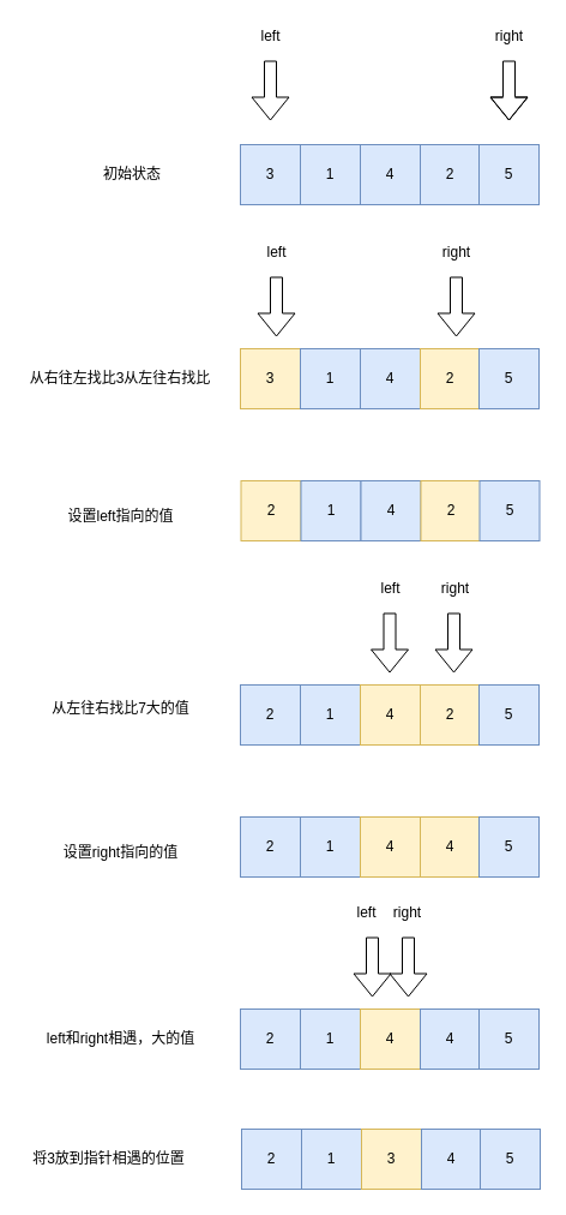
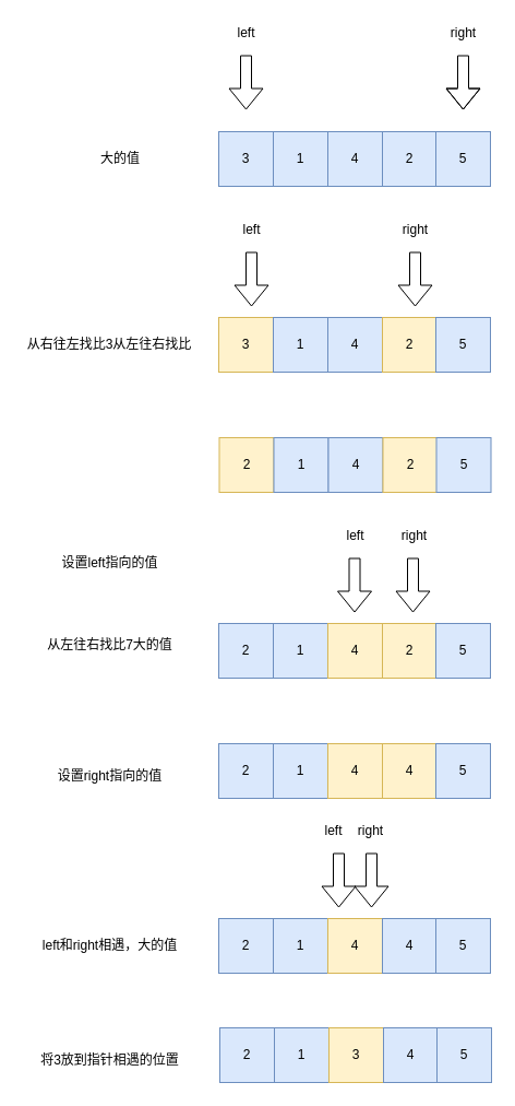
  <mxCell id="0" />
  <mxCell id="1" parent="0" />
  <mxCell id="2" value="3" style="rounded=0;whiteSpace=wrap;html=1;fillColor=#fff2cc;strokeColor=#d6b656;" vertex="1" parent="1"><mxGeometry x="200" y="290" width="50" height="50" as="geometry" /></mxCell>
  <mxCell id="3" value="1" style="rounded=0;whiteSpace=wrap;html=1;fillColor=#dae8fc;strokeColor=#6c8ebf;" vertex="1" parent="1"><mxGeometry x="250" y="290" width="50" height="50" as="geometry" /></mxCell>
  <mxCell id="4" value="4" style="rounded=0;whiteSpace=wrap;html=1;fillColor=#dae8fc;strokeColor=#6c8ebf;" vertex="1" parent="1"><mxGeometry x="300" y="290" width="50" height="50" as="geometry" /></mxCell>
  <mxCell id="5" value="2" style="rounded=0;whiteSpace=wrap;html=1;fillColor=#fff2cc;strokeColor=#d6b656;" vertex="1" parent="1"><mxGeometry x="350" y="290" width="50" height="50" as="geometry" /></mxCell>
  <mxCell id="6" value="5" style="rounded=0;whiteSpace=wrap;html=1;fillColor=#dae8fc;strokeColor=#6c8ebf;" vertex="1" parent="1"><mxGeometry x="399" y="290" width="50" height="50" as="geometry" /></mxCell>
  <mxCell id="7" value="" style="shape=flexArrow;endArrow=classic;html=1;" edge="1" parent="1"><mxGeometry width="50" height="50" relative="1" as="geometry"><mxPoint x="230" y="230" as="sourcePoint" /><mxPoint x="230" y="280" as="targetPoint" /></mxGeometry></mxCell>
  <mxCell id="8" value="" style="shape=flexArrow;endArrow=classic;html=1;" edge="1" parent="1"><mxGeometry width="50" height="50" relative="1" as="geometry"><mxPoint x="380" y="230" as="sourcePoint" /><mxPoint x="380" y="280" as="targetPoint" /></mxGeometry></mxCell>
  <mxCell id="9" value="left" style="text;html=1;align=center;verticalAlign=middle;resizable=0;points=[];autosize=1;strokeColor=none;" vertex="1" parent="1"><mxGeometry x="215" y="200" width="30" height="20" as="geometry" /></mxCell>
  <mxCell id="10" value="right" style="text;html=1;align=center;verticalAlign=middle;resizable=0;points=[];autosize=1;strokeColor=none;" vertex="1" parent="1"><mxGeometry x="360" y="200" width="40" height="20" as="geometry" /></mxCell>
  <mxCell id="11" value="2" style="rounded=0;whiteSpace=wrap;html=1;fillColor=#dae8fc;strokeColor=#6c8ebf;" vertex="1" parent="1"><mxGeometry x="200" y="570" width="50" height="50" as="geometry" /></mxCell>
  <mxCell id="12" value="1" style="rounded=0;whiteSpace=wrap;html=1;fillColor=#dae8fc;strokeColor=#6c8ebf;" vertex="1" parent="1"><mxGeometry x="250" y="570" width="50" height="50" as="geometry" /></mxCell>
  <mxCell id="13" value="4" style="rounded=0;whiteSpace=wrap;html=1;fillColor=#fff2cc;strokeColor=#d6b656;" vertex="1" parent="1"><mxGeometry x="300" y="570" width="50" height="50" as="geometry" /></mxCell>
  <mxCell id="14" value="2" style="rounded=0;whiteSpace=wrap;html=1;fillColor=#fff2cc;strokeColor=#d6b656;" vertex="1" parent="1"><mxGeometry x="350" y="570" width="50" height="50" as="geometry" /></mxCell>
  <mxCell id="15" value="5" style="rounded=0;whiteSpace=wrap;html=1;fillColor=#dae8fc;strokeColor=#6c8ebf;" vertex="1" parent="1"><mxGeometry x="399" y="570" width="50" height="50" as="geometry" /></mxCell>
  <mxCell id="16" value="从右往左找比3从左往右找比" style="text;html=1;strokeColor=none;fillColor=none;align=center;verticalAlign=middle;whiteSpace=wrap;rounded=0;" vertex="1" parent="1"><mxGeometry x="20" y="307.5" width="160" height="15" as="geometry" /></mxCell>
  <mxCell id="17" value="" style="shape=flexArrow;endArrow=classic;html=1;" edge="1" parent="1"><mxGeometry width="50" height="50" relative="1" as="geometry"><mxPoint x="378" y="510" as="sourcePoint" /><mxPoint x="378" y="560" as="targetPoint" /></mxGeometry></mxCell>
  <mxCell id="18" value="right" style="text;html=1;align=center;verticalAlign=middle;resizable=0;points=[];autosize=1;strokeColor=none;" vertex="1" parent="1"><mxGeometry x="359" y="480" width="40" height="20" as="geometry" /></mxCell>
  <mxCell id="19" value="3" style="rounded=0;whiteSpace=wrap;html=1;fillColor=#dae8fc;strokeColor=#6c8ebf;" vertex="1" parent="1"><mxGeometry x="200" y="120" width="50" height="50" as="geometry" /></mxCell>
  <mxCell id="20" value="1" style="rounded=0;whiteSpace=wrap;html=1;fillColor=#dae8fc;strokeColor=#6c8ebf;" vertex="1" parent="1"><mxGeometry x="250" y="120" width="50" height="50" as="geometry" /></mxCell>
  <mxCell id="21" value="4" style="rounded=0;whiteSpace=wrap;html=1;fillColor=#dae8fc;strokeColor=#6c8ebf;" vertex="1" parent="1"><mxGeometry x="300" y="120" width="50" height="50" as="geometry" /></mxCell>
  <mxCell id="22" value="2" style="rounded=0;whiteSpace=wrap;html=1;fillColor=#dae8fc;strokeColor=#6c8ebf;" vertex="1" parent="1"><mxGeometry x="350" y="120" width="50" height="50" as="geometry" /></mxCell>
  <mxCell id="23" value="5" style="rounded=0;whiteSpace=wrap;html=1;fillColor=#dae8fc;strokeColor=#6c8ebf;" vertex="1" parent="1"><mxGeometry x="399" y="120" width="50" height="50" as="geometry" /></mxCell>
- <mxCell id="24" value="初始状态" style="text;html=1;strokeColor=none;fillColor=none;align=center;verticalAlign=middle;whiteSpace=wrap;rounded=0;" vertex="1" parent="1"><mxGeometry x="30" y="137.5" width="160" height="15" as="geometry" /></mxCell>
+ <mxCell id="24" value="大的值" style="text;html=1;strokeColor=none;fillColor=none;align=center;verticalAlign=middle;whiteSpace=wrap;rounded=0;" vertex="1" parent="1"><mxGeometry x="30" y="137.5" width="160" height="15" as="geometry" /></mxCell>
  <mxCell id="25" value="" style="shape=flexArrow;endArrow=classic;html=1;" edge="1" parent="1"><mxGeometry width="50" height="50" relative="1" as="geometry"><mxPoint x="225" y="50" as="sourcePoint" /><mxPoint x="225" y="100" as="targetPoint" /></mxGeometry></mxCell>
  <mxCell id="26" value="" style="shape=flexArrow;endArrow=classic;html=1;" edge="1" parent="1"><mxGeometry width="50" height="50" relative="1" as="geometry"><mxPoint x="424" y="50" as="sourcePoint" /><mxPoint x="424" y="100" as="targetPoint" /><Array as="points"><mxPoint x="424" y="80" /></Array></mxGeometry></mxCell>
  <mxCell id="27" value="left" style="text;html=1;align=center;verticalAlign=middle;resizable=0;points=[];autosize=1;strokeColor=none;" vertex="1" parent="1"><mxGeometry x="210" y="20" width="30" height="20" as="geometry" /></mxCell>
  <mxCell id="28" value="right" style="text;html=1;align=center;verticalAlign=middle;resizable=0;points=[];autosize=1;strokeColor=none;" vertex="1" parent="1"><mxGeometry x="404" y="20" width="40" height="20" as="geometry" /></mxCell>
  <mxCell id="29" value="从左往右找比7大的值" style="text;html=1;align=center;verticalAlign=middle;resizable=0;points=[];autosize=1;strokeColor=none;" vertex="1" parent="1"><mxGeometry x="35" y="580" width="130" height="20" as="geometry" /></mxCell>
  <mxCell id="30" value="" style="shape=flexArrow;endArrow=classic;html=1;" edge="1" parent="1"><mxGeometry width="50" height="50" relative="1" as="geometry"><mxPoint x="324.5" y="510" as="sourcePoint" /><mxPoint x="324.5" y="560" as="targetPoint" /></mxGeometry></mxCell>
  <mxCell id="31" value="left" style="text;html=1;align=center;verticalAlign=middle;resizable=0;points=[];autosize=1;strokeColor=none;" vertex="1" parent="1"><mxGeometry x="310" y="480" width="30" height="20" as="geometry" /></mxCell>
  <mxCell id="32" value="2" style="rounded=0;whiteSpace=wrap;html=1;fillColor=#fff2cc;strokeColor=#d6b656;" vertex="1" parent="1"><mxGeometry x="200.5" y="400" width="50" height="50" as="geometry" /></mxCell>
  <mxCell id="33" value="1" style="rounded=0;whiteSpace=wrap;html=1;fillColor=#dae8fc;strokeColor=#6c8ebf;" vertex="1" parent="1"><mxGeometry x="250.5" y="400" width="50" height="50" as="geometry" /></mxCell>
  <mxCell id="34" value="4" style="rounded=0;whiteSpace=wrap;html=1;fillColor=#dae8fc;strokeColor=#6c8ebf;" vertex="1" parent="1"><mxGeometry x="300.5" y="400" width="50" height="50" as="geometry" /></mxCell>
  <mxCell id="35" value="2" style="rounded=0;whiteSpace=wrap;html=1;fillColor=#fff2cc;strokeColor=#d6b656;" vertex="1" parent="1"><mxGeometry x="350.5" y="400" width="50" height="50" as="geometry" /></mxCell>
  <mxCell id="36" value="5" style="rounded=0;whiteSpace=wrap;html=1;fillColor=#dae8fc;strokeColor=#6c8ebf;" vertex="1" parent="1"><mxGeometry x="399.5" y="400" width="50" height="50" as="geometry" /></mxCell>
- <mxCell id="37" value="设置left指向的值" style="text;html=1;align=center;verticalAlign=middle;resizable=0;points=[];autosize=1;strokeColor=none;" vertex="1" parent="1"><mxGeometry x="50" y="420" width="100" height="20" as="geometry" /></mxCell>
+ <mxCell id="37" value="设置left指向的值" style="text;html=1;align=center;verticalAlign=middle;resizable=0;points=[];autosize=1;strokeColor=none;" vertex="1" parent="1"><mxGeometry x="50" y="505" width="100" height="20" as="geometry" /></mxCell>
  <mxCell id="38" value="2" style="rounded=0;whiteSpace=wrap;html=1;fillColor=#dae8fc;strokeColor=#6c8ebf;" vertex="1" parent="1"><mxGeometry x="200" y="680" width="50" height="50" as="geometry" /></mxCell>
  <mxCell id="39" value="1" style="rounded=0;whiteSpace=wrap;html=1;fillColor=#dae8fc;strokeColor=#6c8ebf;" vertex="1" parent="1"><mxGeometry x="250" y="680" width="50" height="50" as="geometry" /></mxCell>
  <mxCell id="40" value="4" style="rounded=0;whiteSpace=wrap;html=1;fillColor=#fff2cc;strokeColor=#d6b656;" vertex="1" parent="1"><mxGeometry x="300" y="680" width="50" height="50" as="geometry" /></mxCell>
  <mxCell id="41" value="4" style="rounded=0;whiteSpace=wrap;html=1;fillColor=#fff2cc;strokeColor=#d6b656;" vertex="1" parent="1"><mxGeometry x="350" y="680" width="50" height="50" as="geometry" /></mxCell>
  <mxCell id="42" value="5" style="rounded=0;whiteSpace=wrap;html=1;fillColor=#dae8fc;strokeColor=#6c8ebf;" vertex="1" parent="1"><mxGeometry x="399" y="680" width="50" height="50" as="geometry" /></mxCell>
  <mxCell id="43" value="设置right指向的值" style="text;html=1;align=center;verticalAlign=middle;resizable=0;points=[];autosize=1;strokeColor=none;" vertex="1" parent="1"><mxGeometry x="44.5" y="700" width="110" height="20" as="geometry" /></mxCell>
  <mxCell id="44" value="2" style="rounded=0;whiteSpace=wrap;html=1;fillColor=#dae8fc;strokeColor=#6c8ebf;" vertex="1" parent="1"><mxGeometry x="200" y="840" width="50" height="50" as="geometry" /></mxCell>
  <mxCell id="45" value="1" style="rounded=0;whiteSpace=wrap;html=1;fillColor=#dae8fc;strokeColor=#6c8ebf;" vertex="1" parent="1"><mxGeometry x="250" y="840" width="50" height="50" as="geometry" /></mxCell>
  <mxCell id="46" value="4" style="rounded=0;whiteSpace=wrap;html=1;fillColor=#fff2cc;strokeColor=#d6b656;" vertex="1" parent="1"><mxGeometry x="300" y="840" width="50" height="50" as="geometry" /></mxCell>
  <mxCell id="47" value="4" style="rounded=0;whiteSpace=wrap;html=1;fillColor=#dae8fc;strokeColor=#6c8ebf;" vertex="1" parent="1"><mxGeometry x="350" y="840" width="50" height="50" as="geometry" /></mxCell>
  <mxCell id="48" value="5" style="rounded=0;whiteSpace=wrap;html=1;fillColor=#dae8fc;strokeColor=#6c8ebf;" vertex="1" parent="1"><mxGeometry x="399" y="840" width="50" height="50" as="geometry" /></mxCell>
  <mxCell id="49" value="left和right相遇，大的值" style="text;html=1;align=center;verticalAlign=middle;resizable=0;points=[];autosize=1;strokeColor=none;" vertex="1" parent="1"><mxGeometry x="25" y="855" width="150" height="20" as="geometry" /></mxCell>
  <mxCell id="50" value="" style="shape=flexArrow;endArrow=classic;html=1;" edge="1" parent="1"><mxGeometry width="50" height="50" relative="1" as="geometry"><mxPoint x="340" y="780" as="sourcePoint" /><mxPoint x="340" y="830" as="targetPoint" /></mxGeometry></mxCell>
  <mxCell id="51" value="right" style="text;html=1;align=center;verticalAlign=middle;resizable=0;points=[];autosize=1;strokeColor=none;" vertex="1" parent="1"><mxGeometry x="319" y="750" width="40" height="20" as="geometry" /></mxCell>
  <mxCell id="52" value="" style="shape=flexArrow;endArrow=classic;html=1;" edge="1" parent="1"><mxGeometry width="50" height="50" relative="1" as="geometry"><mxPoint x="310" y="780" as="sourcePoint" /><mxPoint x="310" y="830" as="targetPoint" /></mxGeometry></mxCell>
  <mxCell id="53" value="left" style="text;html=1;align=center;verticalAlign=middle;resizable=0;points=[];autosize=1;strokeColor=none;" vertex="1" parent="1"><mxGeometry x="290" y="750" width="30" height="20" as="geometry" /></mxCell>
  <mxCell id="54" value="2" style="rounded=0;whiteSpace=wrap;html=1;fillColor=#dae8fc;strokeColor=#6c8ebf;" vertex="1" parent="1"><mxGeometry x="201" y="940" width="50" height="50" as="geometry" /></mxCell>
  <mxCell id="55" value="1" style="rounded=0;whiteSpace=wrap;html=1;fillColor=#dae8fc;strokeColor=#6c8ebf;" vertex="1" parent="1"><mxGeometry x="251" y="940" width="50" height="50" as="geometry" /></mxCell>
  <mxCell id="56" value="3" style="rounded=0;whiteSpace=wrap;html=1;fillColor=#fff2cc;strokeColor=#d6b656;" vertex="1" parent="1"><mxGeometry x="301" y="940" width="50" height="50" as="geometry" /></mxCell>
  <mxCell id="57" value="4" style="rounded=0;whiteSpace=wrap;html=1;fillColor=#dae8fc;strokeColor=#6c8ebf;" vertex="1" parent="1"><mxGeometry x="351" y="940" width="50" height="50" as="geometry" /></mxCell>
  <mxCell id="58" value="5" style="rounded=0;whiteSpace=wrap;html=1;fillColor=#dae8fc;strokeColor=#6c8ebf;" vertex="1" parent="1"><mxGeometry x="400" y="940" width="50" height="50" as="geometry" /></mxCell>
- <mxCell id="59" value="将3放到指针相遇的位置" style="text;html=1;align=center;verticalAlign=middle;resizable=0;points=[];autosize=1;strokeColor=none;" vertex="1" parent="1"><mxGeometry x="20" y="955" width="140" height="20" as="geometry" /></mxCell>
+ <mxCell id="59" value="将3放到指针相遇的位置" style="text;html=1;align=center;verticalAlign=middle;resizable=0;points=[];autosize=1;strokeColor=none;" vertex="1" parent="1"><mxGeometry x="30" y="960" width="140" height="20" as="geometry" /></mxCell>
